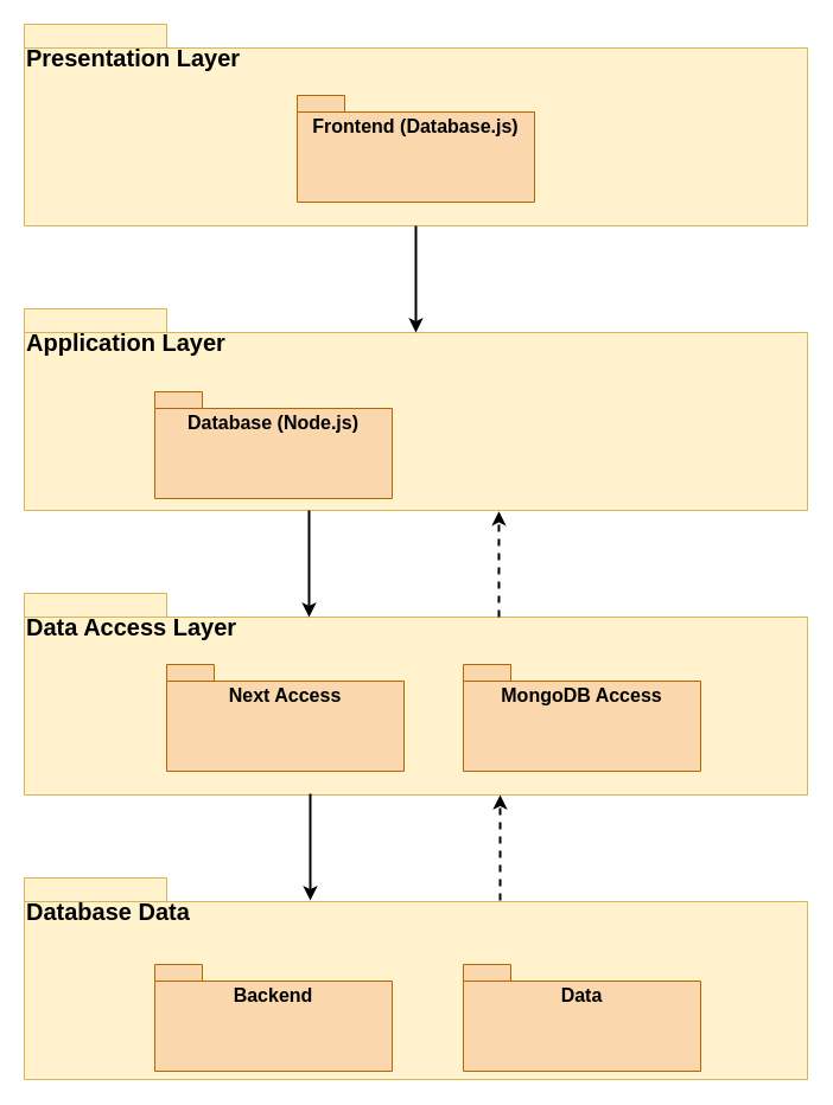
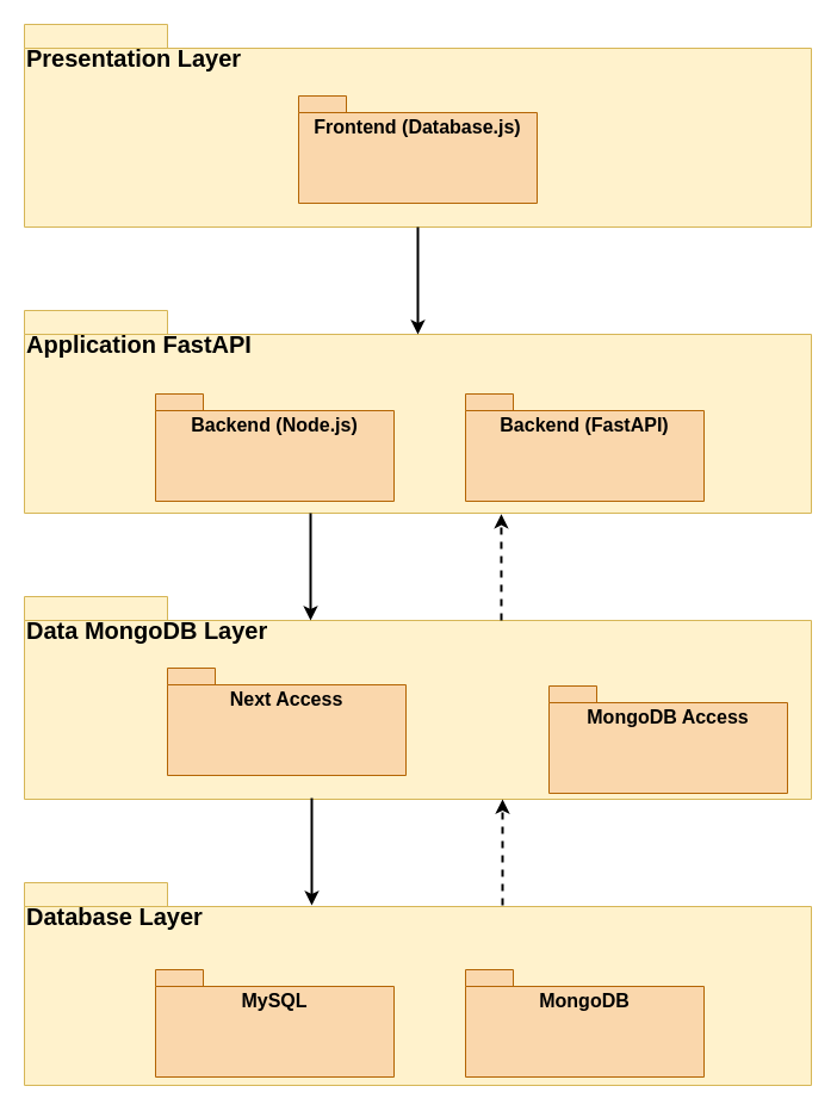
  <mxCell id="0" />
  <mxCell id="1" parent="0" />
  <mxCell id="2" value="Presentation Layer" style="shape=folder;fontStyle=1;spacingTop=10;tabWidth=120;tabHeight=20;tabPosition=left;html=1;whiteSpace=wrap;verticalAlign=top;align=left;fontSize=20;fillColor=#fff2cc;strokeColor=#d6b656;" vertex="1" parent="1"><mxGeometry x="20" y="20" width="660" height="170" as="geometry" /></mxCell>
- <mxCell id="3" value="Application Layer" style="shape=folder;fontStyle=1;spacingTop=10;tabWidth=120;tabHeight=20;tabPosition=left;html=1;whiteSpace=wrap;verticalAlign=top;align=left;fontSize=20;fillColor=#fff2cc;strokeColor=#d6b656;" vertex="1" parent="1"><mxGeometry x="20" y="260" width="660" height="170" as="geometry" /></mxCell>
- <mxCell id="4" value="Data Access Layer" style="shape=folder;fontStyle=1;spacingTop=10;tabWidth=120;tabHeight=20;tabPosition=left;html=1;whiteSpace=wrap;verticalAlign=top;align=left;fontSize=20;fillColor=#fff2cc;strokeColor=#d6b656;" vertex="1" parent="1"><mxGeometry x="20" y="500" width="660" height="170" as="geometry" /></mxCell>
- <mxCell id="5" value="Database Data" style="shape=folder;fontStyle=1;spacingTop=10;tabWidth=120;tabHeight=20;tabPosition=left;html=1;whiteSpace=wrap;verticalAlign=top;align=left;fontSize=20;fillColor=#fff2cc;strokeColor=#d6b656;" vertex="1" parent="1"><mxGeometry x="20" y="740" width="660" height="170" as="geometry" /></mxCell>
+ <mxCell id="3" value="Application FastAPI" style="shape=folder;fontStyle=1;spacingTop=10;tabWidth=120;tabHeight=20;tabPosition=left;html=1;whiteSpace=wrap;verticalAlign=top;align=left;fontSize=20;fillColor=#fff2cc;strokeColor=#d6b656;" vertex="1" parent="1"><mxGeometry x="20" y="260" width="660" height="170" as="geometry" /></mxCell>
+ <mxCell id="4" value="Data MongoDB Layer" style="shape=folder;fontStyle=1;spacingTop=10;tabWidth=120;tabHeight=20;tabPosition=left;html=1;whiteSpace=wrap;verticalAlign=top;align=left;fontSize=20;fillColor=#fff2cc;strokeColor=#d6b656;" vertex="1" parent="1"><mxGeometry x="20" y="500" width="660" height="170" as="geometry" /></mxCell>
+ <mxCell id="5" value="Database Layer" style="shape=folder;fontStyle=1;spacingTop=10;tabWidth=120;tabHeight=20;tabPosition=left;html=1;whiteSpace=wrap;verticalAlign=top;align=left;fontSize=20;fillColor=#fff2cc;strokeColor=#d6b656;" vertex="1" parent="1"><mxGeometry x="20" y="740" width="660" height="170" as="geometry" /></mxCell>
  <mxCell id="6" value="Frontend (Database.js)" style="shape=folder;fontStyle=1;spacingTop=10;tabWidth=40;tabHeight=14;tabPosition=left;html=1;whiteSpace=wrap;verticalAlign=top;fontSize=16;fillColor=#fad7ac;strokeColor=#b46504;" vertex="1" parent="1"><mxGeometry x="250" y="80" width="200" height="90" as="geometry" /></mxCell>
- <mxCell id="7" value="Database (Node.js)" style="shape=folder;fontStyle=1;spacingTop=10;tabWidth=40;tabHeight=14;tabPosition=left;html=1;whiteSpace=wrap;verticalAlign=top;fontSize=16;fillColor=#fad7ac;strokeColor=#b46504;" vertex="1" parent="1"><mxGeometry x="130" y="330" width="200" height="90" as="geometry" /></mxCell>
- <mxCell id="9" value="Backend" style="shape=folder;fontStyle=1;spacingTop=10;tabWidth=40;tabHeight=14;tabPosition=left;html=1;whiteSpace=wrap;verticalAlign=top;fontSize=16;fillColor=#fad7ac;strokeColor=#b46504;" vertex="1" parent="1"><mxGeometry x="130" y="813" width="200" height="90" as="geometry" /></mxCell>
- <mxCell id="10" value="Data" style="shape=folder;fontStyle=1;spacingTop=10;tabWidth=40;tabHeight=14;tabPosition=left;html=1;whiteSpace=wrap;verticalAlign=top;fontSize=16;fillColor=#fad7ac;strokeColor=#b46504;" vertex="1" parent="1"><mxGeometry x="390" y="813" width="200" height="90" as="geometry" /></mxCell>
+ <mxCell id="7" value="Backend (Node.js)" style="shape=folder;fontStyle=1;spacingTop=10;tabWidth=40;tabHeight=14;tabPosition=left;html=1;whiteSpace=wrap;verticalAlign=top;fontSize=16;fillColor=#fad7ac;strokeColor=#b46504;" vertex="1" parent="1"><mxGeometry x="130" y="330" width="200" height="90" as="geometry" /></mxCell>
+ <mxCell id="8" value="Backend (FastAPI)" style="shape=folder;fontStyle=1;spacingTop=10;tabWidth=40;tabHeight=14;tabPosition=left;html=1;whiteSpace=wrap;verticalAlign=top;fontSize=16;fillColor=#fad7ac;strokeColor=#b46504;" vertex="1" parent="1"><mxGeometry x="390" y="330" width="200" height="90" as="geometry" /></mxCell>
+ <mxCell id="9" value="MySQL" style="shape=folder;fontStyle=1;spacingTop=10;tabWidth=40;tabHeight=14;tabPosition=left;html=1;whiteSpace=wrap;verticalAlign=top;fontSize=16;fillColor=#fad7ac;strokeColor=#b46504;" vertex="1" parent="1"><mxGeometry x="130" y="813" width="200" height="90" as="geometry" /></mxCell>
+ <mxCell id="10" value="MongoDB" style="shape=folder;fontStyle=1;spacingTop=10;tabWidth=40;tabHeight=14;tabPosition=left;html=1;whiteSpace=wrap;verticalAlign=top;fontSize=16;fillColor=#fad7ac;strokeColor=#b46504;" vertex="1" parent="1"><mxGeometry x="390" y="813" width="200" height="90" as="geometry" /></mxCell>
  <mxCell id="11" value="Next Access" style="shape=folder;fontStyle=1;spacingTop=10;tabWidth=40;tabHeight=14;tabPosition=left;html=1;whiteSpace=wrap;verticalAlign=top;fontSize=16;fillColor=#fad7ac;strokeColor=#b46504;" vertex="1" parent="1"><mxGeometry x="140" y="560" width="200" height="90" as="geometry" /></mxCell>
- <mxCell id="12" value="MongoDB Access" style="shape=folder;fontStyle=1;spacingTop=10;tabWidth=40;tabHeight=14;tabPosition=left;html=1;whiteSpace=wrap;verticalAlign=top;fontSize=16;fillColor=#fad7ac;strokeColor=#b46504;" vertex="1" parent="1"><mxGeometry x="390" y="560" width="200" height="90" as="geometry" /></mxCell>
+ <mxCell id="12" value="MongoDB Access" style="shape=folder;fontStyle=1;spacingTop=10;tabWidth=40;tabHeight=14;tabPosition=left;html=1;whiteSpace=wrap;verticalAlign=top;fontSize=16;fillColor=#fad7ac;strokeColor=#b46504;" vertex="1" parent="1"><mxGeometry x="460" y="575" width="200" height="90" as="geometry" /></mxCell>
  <mxCell id="13" value="" style="endArrow=classic;html=1;rounded=0;exitX=0.5;exitY=1;exitDx=0;exitDy=0;exitPerimeter=0;strokeWidth=2;" edge="1" parent="1" source="2"><mxGeometry width="50" height="50" relative="1" as="geometry"><mxPoint x="260" y="350" as="sourcePoint" /><mxPoint x="350" y="280" as="targetPoint" /><Array as="points"><mxPoint x="350" y="260" /></Array></mxGeometry></mxCell>
  <mxCell id="14" value="" style="endArrow=classic;html=1;rounded=0;exitX=0.5;exitY=1;exitDx=0;exitDy=0;exitPerimeter=0;strokeWidth=2;" edge="1" parent="1"><mxGeometry width="50" height="50" relative="1" as="geometry"><mxPoint x="260" y="430" as="sourcePoint" /><mxPoint x="260" y="520" as="targetPoint" /><Array as="points"><mxPoint x="260" y="500" /></Array></mxGeometry></mxCell>
  <mxCell id="15" value="" style="endArrow=classic;html=1;rounded=0;entryX=0.606;entryY=1.004;entryDx=0;entryDy=0;entryPerimeter=0;strokeWidth=2;dashed=1;" edge="1" parent="1" target="3"><mxGeometry width="50" height="50" relative="1" as="geometry"><mxPoint x="420" y="520" as="sourcePoint" /><mxPoint x="420" y="433" as="targetPoint" /></mxGeometry></mxCell>
  <mxCell id="16" value="" style="endArrow=classic;html=1;rounded=0;exitX=0.5;exitY=1;exitDx=0;exitDy=0;exitPerimeter=0;strokeWidth=2;" edge="1" parent="1"><mxGeometry width="50" height="50" relative="1" as="geometry"><mxPoint x="261" y="669" as="sourcePoint" /><mxPoint x="261" y="759" as="targetPoint" /><Array as="points"><mxPoint x="261" y="739" /></Array></mxGeometry></mxCell>
  <mxCell id="17" value="" style="endArrow=classic;html=1;rounded=0;entryX=0.606;entryY=1.004;entryDx=0;entryDy=0;entryPerimeter=0;strokeWidth=2;dashed=1;" edge="1" parent="1"><mxGeometry width="50" height="50" relative="1" as="geometry"><mxPoint x="421" y="759" as="sourcePoint" /><mxPoint x="421" y="670" as="targetPoint" /></mxGeometry></mxCell>
